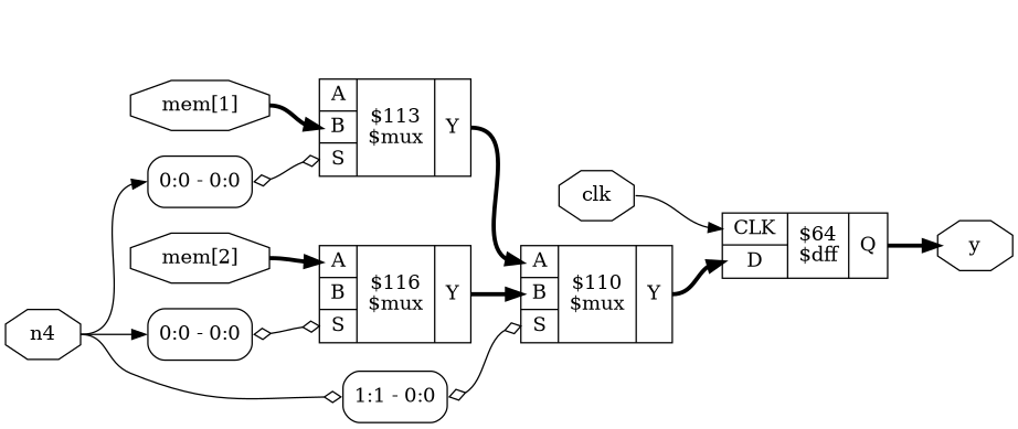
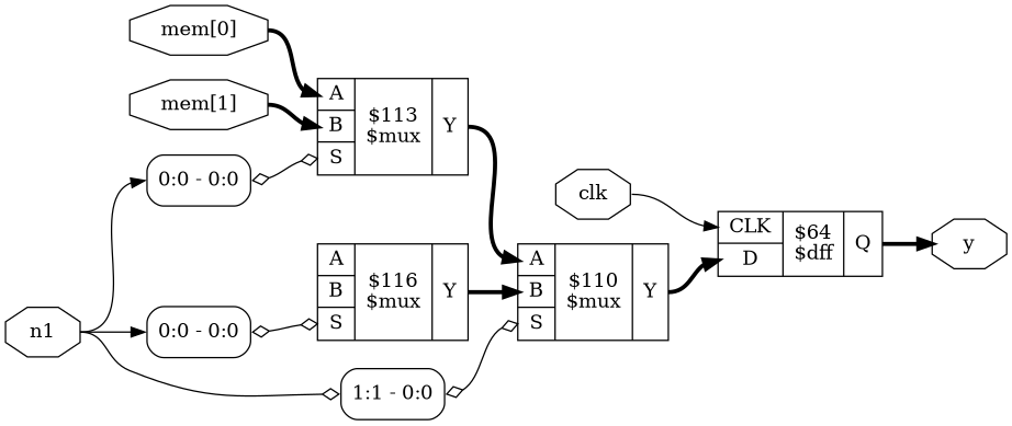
  digraph {
    rankdir=LR
    remincross=true
    node [shape=record]
    edge [color=black headport="p11:w" tailport=e]
    n1 [color=black fontcolor=black label=clk shape=octagon]
    n2 [label="{{<p18> CLK|<p19> D}|$64\n$dff|{<p20> Q}}"]
    n3 [color=black fontcolor=black label=y shape=octagon]
+   n4 [color=black fontcolor=black label="mem[0]" shape=octagon]
    n5 [label="{{<p11> A|<p12> B|<p13> S}|$113\n$mux|{<p14> Y}}"]
    n6 [label="{{<p11> A|<p12> B|<p13> S}|$110\n$mux|{<p14> Y}}"]
    n7 [color=black fontcolor=black label="mem[1]" shape=octagon]
-   n8 [color=black fontcolor=black label="mem[2]" shape=octagon]
    n9 [label="{{<p11> A|<p12> B|<p13> S}|$116\n$mux|{<p14> Y}}"]
-   n10 [color=black fontcolor=black label=n4 shape=octagon]
+   n10 [color=black fontcolor=black label=n1 shape=octagon]
    n11 [label="<s0> 1:1 - 0:0 " style=rounded]
    n12 [label="<s0> 0:0 - 0:0 " style=rounded]
    n13 [label="<s0> 0:0 - 0:0 " style=rounded]
    n1 -> n2 [headport="p18:w"]
    n2 -> n3 [headport=w style="setlinewidth(3)" tailport="p20:e"]
+   n4 -> n5 [style="setlinewidth(3)"]
    n5 -> n6 [style="setlinewidth(3)" tailport="p14:e"]
    n6 -> n2 [headport="p19:w" style="setlinewidth(3)" tailport="p14:e"]
    n7 -> n5 [headport="p12:w" style="setlinewidth(3)"]
-   n8 -> n9 [style="setlinewidth(3)"]
    n9 -> n6 [headport="p12:w" style="setlinewidth(3)" tailport="p14:e"]
    n10 -> n11 [arrowhead=odiamond headport="s0:w"]
    n10 -> n12 [headport="s0:w"]
    n10 -> n13 [headport="s0:w"]
    n11 -> n6 [arrowhead=odiamond arrowtail=odiamond dir=both headport="p13:w"]
    n12 -> n5 [arrowhead=odiamond arrowtail=odiamond dir=both headport="p13:w"]
    n13 -> n9 [arrowhead=odiamond arrowtail=odiamond dir=both headport="p13:w"]
  }
